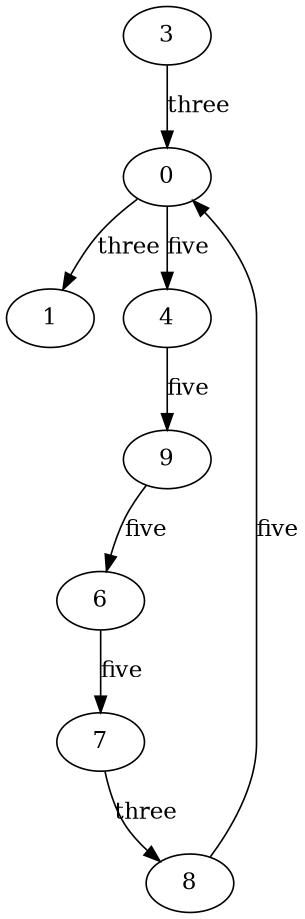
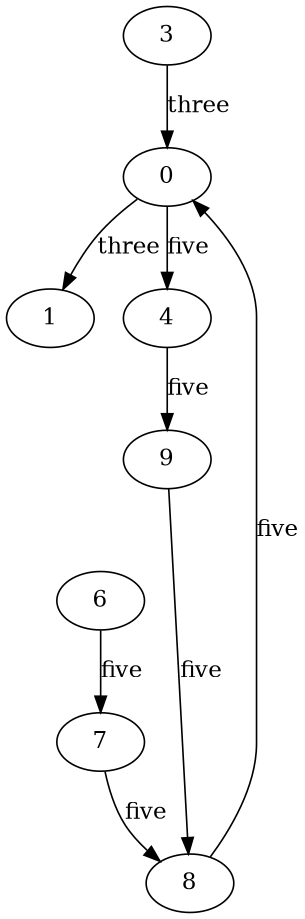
  digraph {
    3
    0
    1
    4
    n5 [label=9]
    6
    7
    8
    3 -> 0 [label=three]
    0 -> 1 [label=three]
    0 -> 4 [label=five]
    4 -> n5 [label=five]
-   n5 -> 6 [label=five]
+   n5 -> 8 [label=five]
    6 -> 7 [label=five]
-   7 -> 8 [label=three]
+   7 -> 8 [label=five]
    8 -> 0 [label=five]
  }
